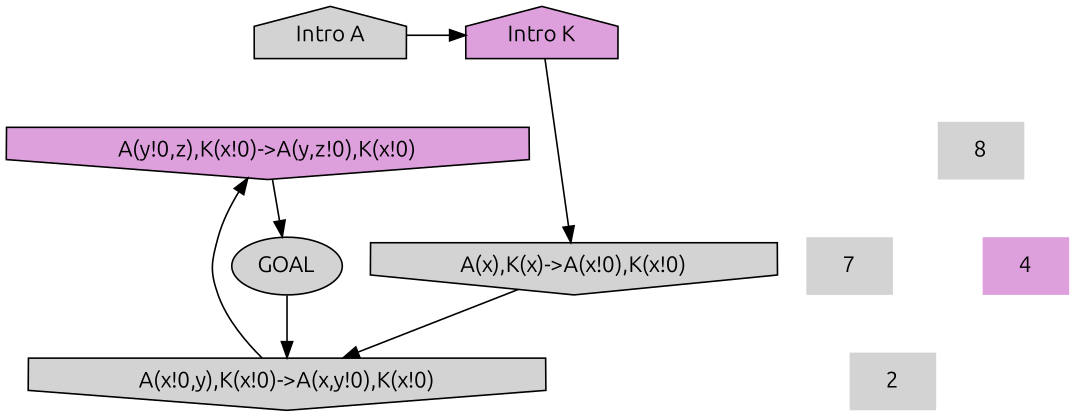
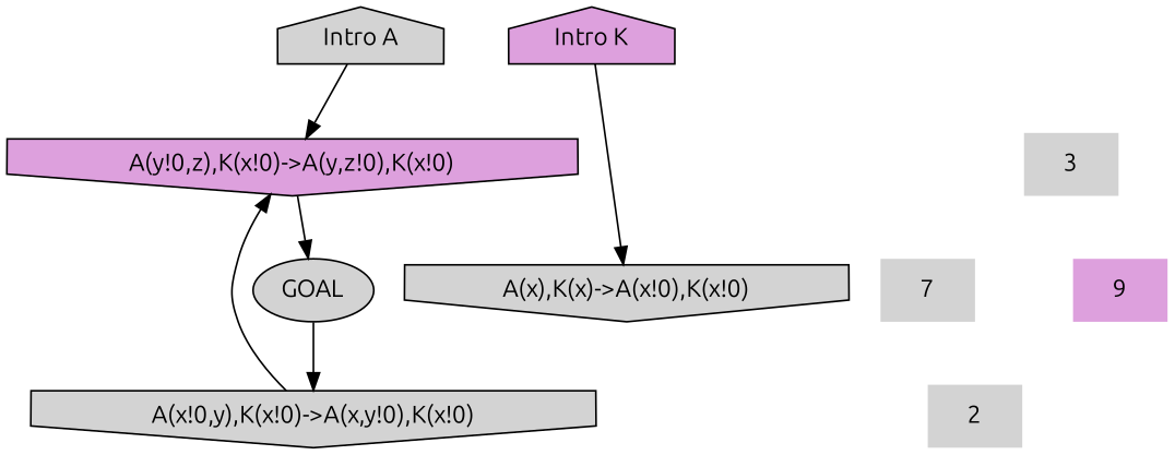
  digraph {
    fontname=Ubuntu
    ranksep=.5
    node [fillcolor=lightgrey fontname=Ubuntu shape=plaintext style=filled]
    edge [fontname=Ubuntu]
    n1 [label="Intro A" shape=house]
    n2 [fillcolor=plum label="Intro K" shape=house]
    n3 [label=7]
    n4 [label="A(x),K(x)->A(x!0),K(x!0)" shape=invhouse]
    2
    n6 [label="A(x!0,y),K(x!0)->A(x,y!0),K(x!0)" shape=invhouse]
-   3 [label=8]
+   3
    n8 [fillcolor=plum label="A(y!0,z),K(x!0)->A(y,z!0),K(x!0)" shape=invhouse]
-   4 [fillcolor=plum]
+   4 [fillcolor=plum label=9]
    n10 [label=GOAL shape=""]
    subgraph sub_1 {
      rank=same
      n1
      n2
    }
    subgraph sub_2 {
      rank=same
      n3
      n4
    }
    subgraph sub_3 {
      rank=same
      2
      n6
    }
    subgraph sub_4 {
      rank=same
      3
      n8
    }
    subgraph sub_5 {
      rank=same
      4
      n10
    }
-   n1 -> n2
+   n1 -> n8
    n2 -> n4
    n3 -> 2 [style=invis]
-   n4 -> n6
    2 -> 3 [style=invis]
    n6 -> n8
    3 -> 4 [style=invis]
    n8 -> n10
    n10 -> n6
  }
